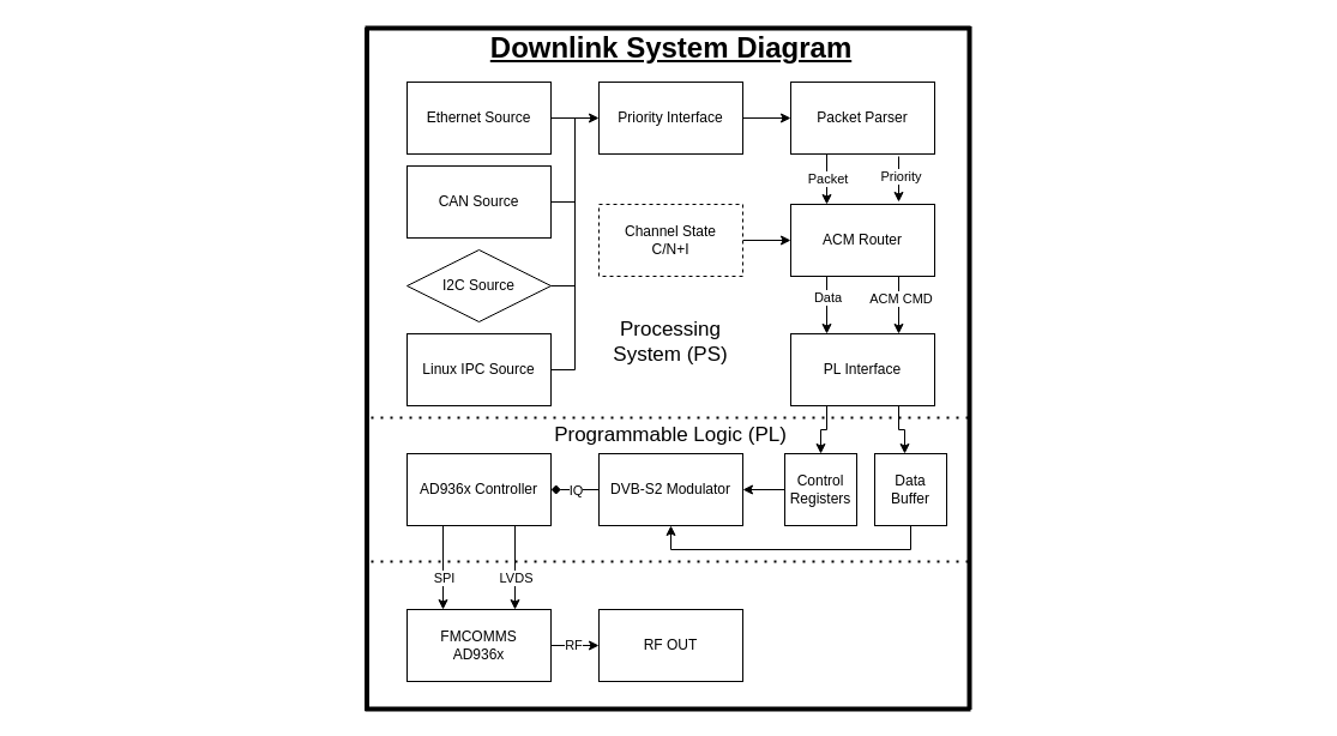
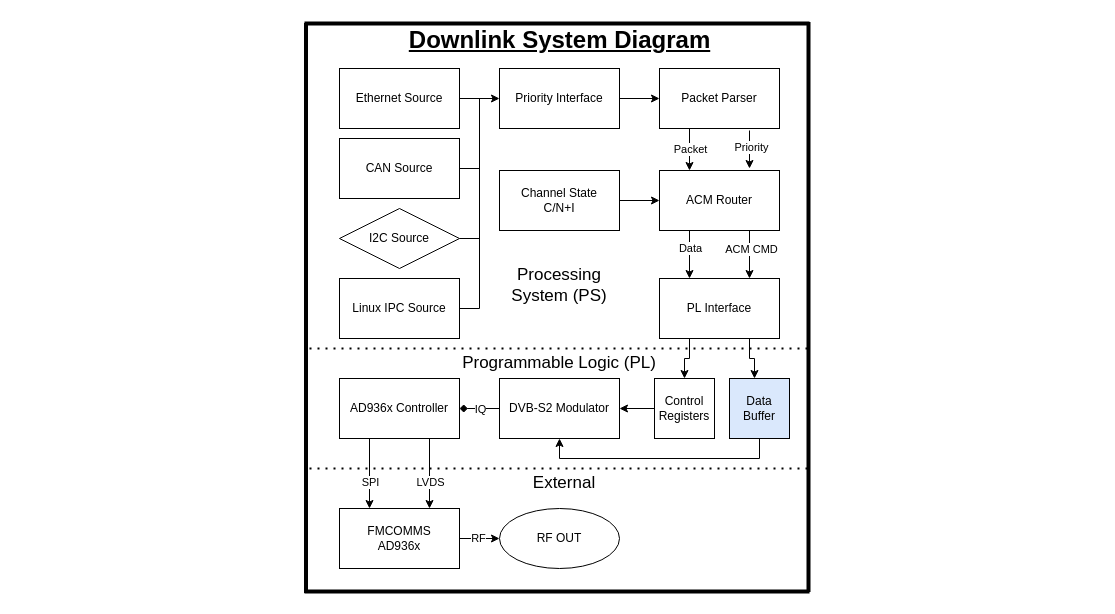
  <mxCell id="0" />
  <mxCell id="1" parent="0" />
  <mxCell id="2" value="Downlink System Diagram" style="text;strokeColor=none;fillColor=none;html=1;fontSize=24;fontStyle=5;verticalAlign=middle;align=center;" parent="1" vertex="1"><mxGeometry x="509" y="20" width="100" height="40" as="geometry" /></mxCell>
  <mxCell id="3" value="&lt;font style=&quot;font-size: 17px;&quot;&gt;Processing System (PS)&lt;/font&gt;" style="text;html=1;align=center;verticalAlign=middle;whiteSpace=wrap;rounded=0;" parent="1" vertex="1"><mxGeometry x="509" y="270" width="100" height="30" as="geometry" /></mxCell>
  <mxCell id="4" value="Ethernet Source" style="rounded=0;whiteSpace=wrap;html=1;" parent="1" vertex="1"><mxGeometry x="339" y="68" width="120" height="60" as="geometry" /></mxCell>
  <mxCell id="5" value="CAN Source" style="rounded=0;whiteSpace=wrap;html=1;" parent="1" vertex="1"><mxGeometry x="339" y="138" width="120" height="60" as="geometry" /></mxCell>
  <mxCell id="6" value="I2C Source" style="rhombus;whiteSpace=wrap;html=1;" parent="1" vertex="1"><mxGeometry x="339" y="208" width="120" height="60" as="geometry" /></mxCell>
  <mxCell id="7" value="Linux IPC Source" style="rounded=0;whiteSpace=wrap;html=1;" parent="1" vertex="1"><mxGeometry x="339" y="278" width="120" height="60" as="geometry" /></mxCell>
  <mxCell id="8" value="" style="endArrow=none;html=1;rounded=0;exitX=1;exitY=0.5;exitDx=0;exitDy=0;" parent="1" edge="1"><mxGeometry width="50" height="50" relative="1" as="geometry"><mxPoint x="469" y="98" as="sourcePoint" /><mxPoint x="479" y="308" as="targetPoint" /><Array as="points"><mxPoint x="479" y="98" /></Array></mxGeometry></mxCell>
  <mxCell id="9" value="" style="endArrow=none;html=1;rounded=0;exitX=1;exitY=0.5;exitDx=0;exitDy=0;" parent="1" source="5" edge="1"><mxGeometry width="50" height="50" relative="1" as="geometry"><mxPoint x="569" y="288" as="sourcePoint" /><mxPoint x="479" y="168" as="targetPoint" /></mxGeometry></mxCell>
  <mxCell id="10" value="" style="endArrow=none;html=1;rounded=0;exitX=1;exitY=0.5;exitDx=0;exitDy=0;" parent="1" source="6" edge="1"><mxGeometry width="50" height="50" relative="1" as="geometry"><mxPoint x="569" y="288" as="sourcePoint" /><mxPoint x="479" y="238" as="targetPoint" /></mxGeometry></mxCell>
  <mxCell id="11" value="" style="endArrow=none;html=1;rounded=0;exitX=1;exitY=0.5;exitDx=0;exitDy=0;" parent="1" source="7" edge="1"><mxGeometry width="50" height="50" relative="1" as="geometry"><mxPoint x="569" y="288" as="sourcePoint" /><mxPoint x="479" y="308" as="targetPoint" /></mxGeometry></mxCell>
  <mxCell id="12" value="" style="endArrow=classic;html=1;rounded=0;entryX=0;entryY=0.5;entryDx=0;entryDy=0;exitX=1;exitY=0.5;exitDx=0;exitDy=0;" parent="1" source="4" target="14" edge="1"><mxGeometry width="50" height="50" relative="1" as="geometry"><mxPoint x="469" y="98" as="sourcePoint" /><mxPoint x="489" y="98" as="targetPoint" /></mxGeometry></mxCell>
  <mxCell id="13" value="" style="edgeStyle=orthogonalEdgeStyle;rounded=0;orthogonalLoop=1;jettySize=auto;html=1;" parent="1" source="14" target="15" edge="1"><mxGeometry relative="1" as="geometry" /></mxCell>
  <mxCell id="14" value="Priority Interface" style="rounded=0;whiteSpace=wrap;html=1;" parent="1" vertex="1"><mxGeometry x="499" y="68" width="120" height="60" as="geometry" /></mxCell>
  <mxCell id="15" value="Packet Parser" style="rounded=0;whiteSpace=wrap;html=1;" parent="1" vertex="1"><mxGeometry x="659" y="68" width="120" height="60" as="geometry" /></mxCell>
  <mxCell id="16" style="edgeStyle=orthogonalEdgeStyle;rounded=0;orthogonalLoop=1;jettySize=auto;html=1;exitX=0.75;exitY=1;exitDx=0;exitDy=0;entryX=0.75;entryY=0;entryDx=0;entryDy=0;" parent="1" source="20" target="29" edge="1"><mxGeometry relative="1" as="geometry" /></mxCell>
  <mxCell id="17" value="ACM CMD" style="edgeLabel;html=1;align=center;verticalAlign=middle;resizable=0;points=[];" parent="16" vertex="1" connectable="0"><mxGeometry x="-0.232" y="1" relative="1" as="geometry"><mxPoint as="offset" /></mxGeometry></mxCell>
  <mxCell id="18" style="edgeStyle=orthogonalEdgeStyle;rounded=0;orthogonalLoop=1;jettySize=auto;html=1;exitX=0.25;exitY=1;exitDx=0;exitDy=0;entryX=0.25;entryY=0;entryDx=0;entryDy=0;" parent="1" source="20" target="29" edge="1"><mxGeometry relative="1" as="geometry" /></mxCell>
  <mxCell id="19" value="Data" style="edgeLabel;html=1;align=center;verticalAlign=middle;resizable=0;points=[];" parent="18" vertex="1" connectable="0"><mxGeometry x="-0.28" y="-1" relative="1" as="geometry"><mxPoint x="1" as="offset" /></mxGeometry></mxCell>
  <mxCell id="20" value="ACM Router" style="rounded=0;whiteSpace=wrap;html=1;" parent="1" vertex="1"><mxGeometry x="659" y="170" width="120" height="60" as="geometry" /></mxCell>
  <mxCell id="21" value="" style="endArrow=classic;html=1;rounded=0;exitX=0.25;exitY=1;exitDx=0;exitDy=0;entryX=0.25;entryY=0;entryDx=0;entryDy=0;" parent="1" source="15" target="20" edge="1"><mxGeometry width="50" height="50" relative="1" as="geometry"><mxPoint x="779" y="218" as="sourcePoint" /><mxPoint x="829" y="168" as="targetPoint" /></mxGeometry></mxCell>
  <mxCell id="22" value="Packet" style="edgeLabel;html=1;align=center;verticalAlign=middle;resizable=0;points=[];" parent="21" vertex="1" connectable="0"><mxGeometry x="-0.245" relative="1" as="geometry"><mxPoint y="4" as="offset" /></mxGeometry></mxCell>
  <mxCell id="23" value="" style="endArrow=classic;html=1;rounded=0;exitX=0.25;exitY=1;exitDx=0;exitDy=0;" parent="1" edge="1"><mxGeometry width="50" height="50" relative="1" as="geometry"><mxPoint x="749" y="130" as="sourcePoint" /><mxPoint x="749" y="168" as="targetPoint" /></mxGeometry></mxCell>
  <mxCell id="24" value="Priority" style="edgeLabel;html=1;align=center;verticalAlign=middle;resizable=0;points=[];" parent="23" vertex="1" connectable="0"><mxGeometry x="0.014" y="1" relative="1" as="geometry"><mxPoint y="-3" as="offset" /></mxGeometry></mxCell>
  <mxCell id="25" value="" style="edgeStyle=orthogonalEdgeStyle;rounded=0;orthogonalLoop=1;jettySize=auto;html=1;" parent="1" source="26" target="20" edge="1"><mxGeometry relative="1" as="geometry" /></mxCell>
- <mxCell id="26" value="Channel State&lt;div&gt;C/N+I&lt;/div&gt;" style="rounded=0;whiteSpace=wrap;html=1;dashed=1;" parent="1" vertex="1"><mxGeometry x="499" y="170" width="120" height="60" as="geometry" /></mxCell>
+ <mxCell id="26" value="Channel State&lt;div&gt;C/N+I&lt;/div&gt;" style="rounded=0;whiteSpace=wrap;html=1;" parent="1" vertex="1"><mxGeometry x="499" y="170" width="120" height="60" as="geometry" /></mxCell>
  <mxCell id="27" value="" style="edgeStyle=orthogonalEdgeStyle;rounded=0;orthogonalLoop=1;jettySize=auto;html=1;entryX=0.5;entryY=0;entryDx=0;entryDy=0;exitX=0.25;exitY=1;exitDx=0;exitDy=0;" parent="1" source="29" target="31" edge="1"><mxGeometry relative="1" as="geometry" /></mxCell>
  <mxCell id="28" value="" style="edgeStyle=orthogonalEdgeStyle;rounded=0;orthogonalLoop=1;jettySize=auto;html=1;" parent="1" source="29" target="33" edge="1"><mxGeometry relative="1" as="geometry"><Array as="points"><mxPoint x="749" y="358" /><mxPoint x="754" y="358" /></Array></mxGeometry></mxCell>
  <mxCell id="29" value="PL Interface" style="rounded=0;whiteSpace=wrap;html=1;" parent="1" vertex="1"><mxGeometry x="659" y="278" width="120" height="60" as="geometry" /></mxCell>
  <mxCell id="30" value="" style="edgeStyle=orthogonalEdgeStyle;rounded=0;orthogonalLoop=1;jettySize=auto;html=1;" parent="1" source="31" target="36" edge="1"><mxGeometry relative="1" as="geometry" /></mxCell>
  <mxCell id="31" value="Control&lt;div&gt;&lt;div&gt;Registers&lt;/div&gt;&lt;/div&gt;" style="rounded=0;whiteSpace=wrap;html=1;" parent="1" vertex="1"><mxGeometry x="654" y="378" width="60" height="60" as="geometry" /></mxCell>
  <mxCell id="32" style="edgeStyle=orthogonalEdgeStyle;rounded=0;orthogonalLoop=1;jettySize=auto;html=1;entryX=0.5;entryY=1;entryDx=0;entryDy=0;" parent="1" source="33" target="36" edge="1"><mxGeometry relative="1" as="geometry"><Array as="points"><mxPoint x="759" y="458" /><mxPoint x="559" y="458" /></Array></mxGeometry></mxCell>
- <mxCell id="33" value="Data&lt;div&gt;Buffer&lt;/div&gt;" style="rounded=0;whiteSpace=wrap;html=1;" parent="1" vertex="1"><mxGeometry x="729" y="378" width="60" height="60" as="geometry" /></mxCell>
+ <mxCell id="33" value="Data&lt;div&gt;Buffer&lt;/div&gt;" style="rounded=0;whiteSpace=wrap;html=1;fillColor=#dae8fc;" parent="1" vertex="1"><mxGeometry x="729" y="378" width="60" height="60" as="geometry" /></mxCell>
  <mxCell id="34" value="" style="edgeStyle=orthogonalEdgeStyle;rounded=0;orthogonalLoop=1;jettySize=auto;html=1;endArrow=diamond;" parent="1" source="36" target="39" edge="1"><mxGeometry relative="1" as="geometry" /></mxCell>
  <mxCell id="35" value="IQ" style="edgeLabel;html=1;align=center;verticalAlign=middle;resizable=0;points=[];" parent="34" vertex="1" connectable="0"><mxGeometry x="0.1" y="3" relative="1" as="geometry"><mxPoint x="2" y="-3" as="offset" /></mxGeometry></mxCell>
  <mxCell id="36" value="DVB-S2 Modulator" style="rounded=0;whiteSpace=wrap;html=1;" parent="1" vertex="1"><mxGeometry x="499" y="378" width="120" height="60" as="geometry" /></mxCell>
  <mxCell id="37" value="" style="edgeStyle=orthogonalEdgeStyle;rounded=0;orthogonalLoop=1;jettySize=auto;html=1;" parent="1" edge="1"><mxGeometry relative="1" as="geometry"><mxPoint x="429" y="438" as="sourcePoint" /><mxPoint x="429" y="508" as="targetPoint" /></mxGeometry></mxCell>
  <mxCell id="38" value="LVDS" style="edgeLabel;html=1;align=center;verticalAlign=middle;resizable=0;points=[];" parent="37" vertex="1" connectable="0"><mxGeometry x="0.371" y="4" relative="1" as="geometry"><mxPoint x="-4" y="-5" as="offset" /></mxGeometry></mxCell>
  <mxCell id="39" value="AD936x Controller" style="rounded=0;whiteSpace=wrap;html=1;" parent="1" vertex="1"><mxGeometry x="339" y="378" width="120" height="60" as="geometry" /></mxCell>
  <mxCell id="40" value="" style="endArrow=none;dashed=1;html=1;dashPattern=1 3;strokeWidth=2;rounded=0;" parent="1" edge="1"><mxGeometry width="50" height="50" relative="1" as="geometry"><mxPoint x="309" y="348" as="sourcePoint" /><mxPoint x="809" y="348" as="targetPoint" /></mxGeometry></mxCell>
  <mxCell id="41" value="&lt;font style=&quot;font-size: 17px;&quot;&gt;Programmable Logic (PL)&lt;/font&gt;" style="text;html=1;align=center;verticalAlign=middle;whiteSpace=wrap;rounded=0;" parent="1" vertex="1"><mxGeometry x="454" y="348" width="210" height="30" as="geometry" /></mxCell>
  <mxCell id="42" style="edgeStyle=orthogonalEdgeStyle;rounded=0;orthogonalLoop=1;jettySize=auto;html=1;entryX=0;entryY=0.5;entryDx=0;entryDy=0;" parent="1" source="44" target="45" edge="1"><mxGeometry relative="1" as="geometry" /></mxCell>
  <mxCell id="43" value="RF" style="edgeLabel;html=1;align=center;verticalAlign=middle;resizable=0;points=[];" parent="42" vertex="1" connectable="0"><mxGeometry x="0.1" y="-2" relative="1" as="geometry"><mxPoint x="-4" y="-3" as="offset" /></mxGeometry></mxCell>
  <mxCell id="44" value="FMCOMMS&lt;br&gt;AD936x" style="rounded=0;whiteSpace=wrap;html=1;" parent="1" vertex="1"><mxGeometry x="339" y="508" width="120" height="60" as="geometry" /></mxCell>
- <mxCell id="45" value="RF OUT" style="rounded=0;whiteSpace=wrap;html=1;" parent="1" vertex="1"><mxGeometry x="499" y="508" width="120" height="60" as="geometry" /></mxCell>
+ <mxCell id="45" value="RF OUT" style="ellipse;whiteSpace=wrap;html=1;" parent="1" vertex="1"><mxGeometry x="499" y="508" width="120" height="60" as="geometry" /></mxCell>
+ <mxCell id="46" value="&lt;font style=&quot;font-size: 17px;&quot;&gt;External&lt;/font&gt;" style="text;html=1;align=center;verticalAlign=middle;whiteSpace=wrap;rounded=0;" parent="1" vertex="1"><mxGeometry x="459" y="468" width="210" height="30" as="geometry" /></mxCell>
  <mxCell id="47" value="" style="endArrow=none;dashed=1;html=1;dashPattern=1 3;strokeWidth=2;rounded=0;" parent="1" edge="1"><mxGeometry width="50" height="50" relative="1" as="geometry"><mxPoint x="309" y="468" as="sourcePoint" /><mxPoint x="809" y="468" as="targetPoint" /></mxGeometry></mxCell>
  <mxCell id="48" value="" style="line;strokeWidth=4;html=1;perimeter=backbonePerimeter;points=[];outlineConnect=0;rotation=90;" parent="1" vertex="1"><mxGeometry x="20.5" y="306.5" width="570" height="2" as="geometry" /></mxCell>
  <mxCell id="49" value="" style="line;strokeWidth=4;html=1;perimeter=backbonePerimeter;points=[];outlineConnect=0;" parent="1" vertex="1"><mxGeometry x="304" y="590" width="505" height="2" as="geometry" /></mxCell>
  <mxCell id="50" value="" style="line;strokeWidth=4;html=1;perimeter=backbonePerimeter;points=[];outlineConnect=0;rotation=90;" parent="1" vertex="1"><mxGeometry x="523" y="305.5" width="570" height="2" as="geometry" /></mxCell>
  <mxCell id="51" value="" style="line;strokeWidth=4;html=1;perimeter=backbonePerimeter;points=[];outlineConnect=0;" parent="1" vertex="1"><mxGeometry x="304" y="22" width="505" height="2" as="geometry" /></mxCell>
  <mxCell id="52" value="" style="edgeStyle=orthogonalEdgeStyle;rounded=0;orthogonalLoop=1;jettySize=auto;html=1;" edge="1" parent="1"><mxGeometry relative="1" as="geometry"><mxPoint x="369" y="438" as="sourcePoint" /><mxPoint x="369" y="508" as="targetPoint" /></mxGeometry></mxCell>
  <mxCell id="53" value="SPI" style="edgeLabel;html=1;align=center;verticalAlign=middle;resizable=0;points=[];" vertex="1" connectable="0" parent="52"><mxGeometry x="0.371" y="4" relative="1" as="geometry"><mxPoint x="-4" y="-5" as="offset" /></mxGeometry></mxCell>
